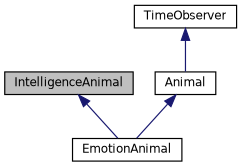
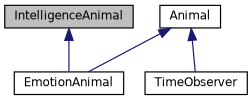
  digraph {
    node [color=black fillcolor=white fontname=Helvetica fontsize=10 shape=record style=filled]
    edge [color=midnightblue dir=back fontname=Helvetica fontsize=10 labelfontname=Helvetica labelfontsize=10 style=solid]
    n1 [fillcolor=grey75 fontcolor=black height=0.2 label=IntelligenceAnimal width=0.4]
    n2 [height=0.2 label=EmotionAnimal width=0.4]
    n3 [height=0.2 label=Animal width=0.4]
    n4 [height=0.2 label=TimeObserver width=0.4]
    n1 -> n2
    n3 -> n2
-   n4 -> n3
+   n3 -> n4
  }
